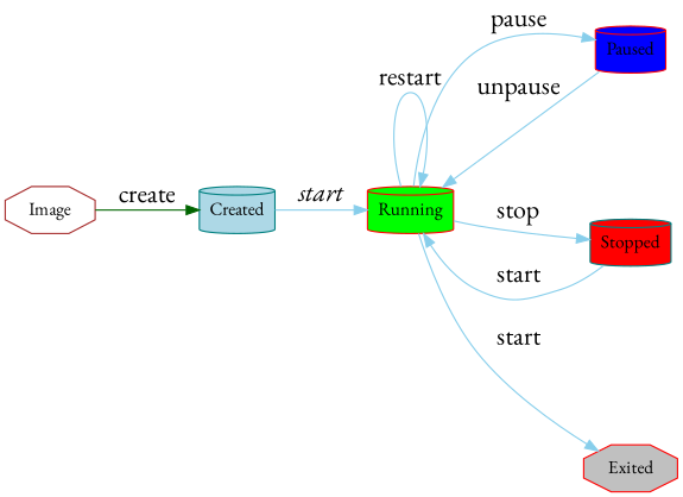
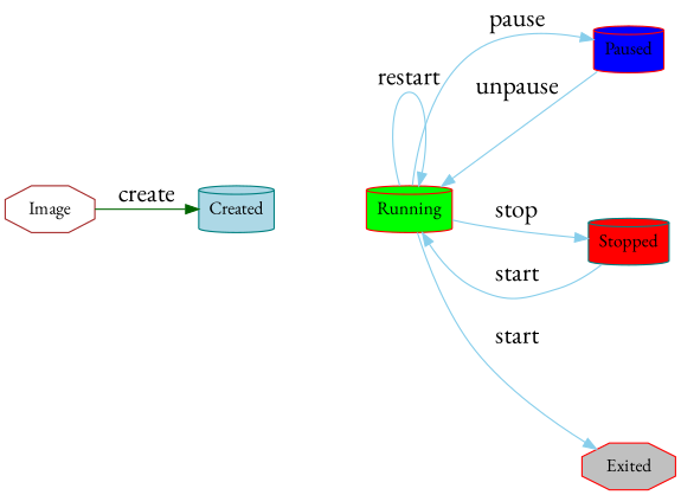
  digraph {
    color=blue
    compound=true
    fontname="EB Garamond"
    fontsize=28
    nodesep=1
    penwidth=4
    rankdir=LR
    style=bold
    node [color=red fontname="EB Garamond" shape=cylinder style=filled]
    edge [color=skyblue fontname="EB Garamond" fontsize=20]
    n1 [color=brown label=Image shape=octagon style=""]
    n2 [color=teal fillcolor=lightblue label=Created]
    n3 [fillcolor=green label=Running]
    n4 [fillcolor=blue label=Paused]
    n5 [color=teal fillcolor=red label=Stopped]
    n6 [fillcolor=gray label=Exited shape=octagon]
    n1 -> n2 [color=darkgreen label=create]
-   n2 -> n3 [label=<<i>start</i>>]
    n3 -> n3 [label=restart]
    n3 -> n4 [label=pause]
    n3 -> n5 [label=stop]
    n3 -> n6 [label=start]
    n4 -> n3 [label=unpause]
    n5 -> n3 [label=start]
  }
